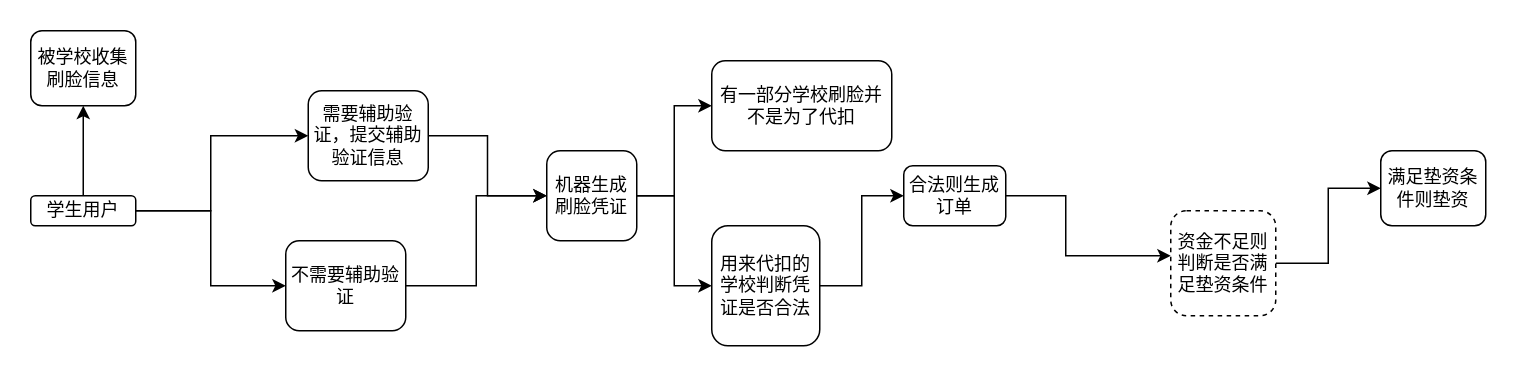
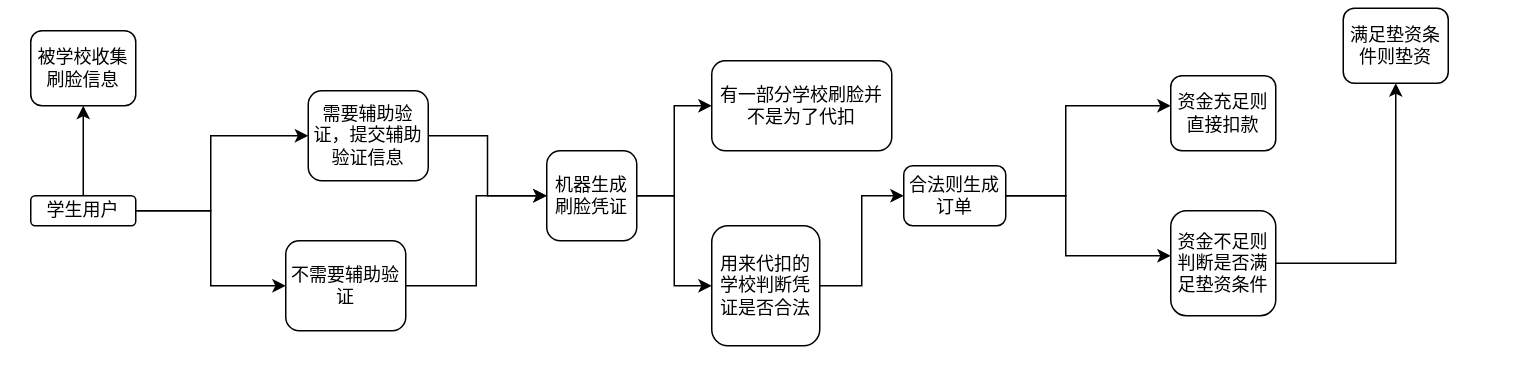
  <mxCell id="0" />
  <mxCell id="1" parent="0" />
  <mxCell id="2" value="学生用户" style="rounded=1;whiteSpace=wrap;html=1;" vertex="1" parent="1"><mxGeometry x="20" y="130" width="70" height="20" as="geometry" /></mxCell>
  <mxCell id="3" value="" style="endArrow=classic;html=1;rounded=0;exitX=0.5;exitY=0;exitDx=0;exitDy=0;entryX=0.5;entryY=1;entryDx=0;entryDy=0;" edge="1" parent="1" source="2" target="4"><mxGeometry width="50" height="50" relative="1" as="geometry"><mxPoint x="370" y="200" as="sourcePoint" /><mxPoint x="150" y="80" as="targetPoint" /><Array as="points" /></mxGeometry></mxCell>
  <mxCell id="4" value="被学校收集刷脸信息" style="rounded=1;whiteSpace=wrap;html=1;" vertex="1" parent="1"><mxGeometry x="20" y="20" width="70" height="50" as="geometry" /></mxCell>
  <mxCell id="5" value="" style="endArrow=classic;html=1;rounded=0;exitX=1;exitY=0.5;exitDx=0;exitDy=0;" edge="1" parent="1" source="2" target="10"><mxGeometry width="50" height="50" relative="1" as="geometry"><mxPoint x="370" y="200" as="sourcePoint" /><mxPoint x="200" y="90" as="targetPoint" /><Array as="points"><mxPoint x="140" y="140" /><mxPoint x="140" y="90" /></Array></mxGeometry></mxCell>
  <mxCell id="6" value="" style="endArrow=classic;html=1;rounded=0;" edge="1" parent="1" target="8"><mxGeometry width="50" height="50" relative="1" as="geometry"><mxPoint x="90" y="140" as="sourcePoint" /><mxPoint x="190" y="190" as="targetPoint" /><Array as="points"><mxPoint x="140" y="140" /><mxPoint x="140" y="190" /></Array></mxGeometry></mxCell>
  <mxCell id="7" style="edgeStyle=orthogonalEdgeStyle;rounded=0;orthogonalLoop=1;jettySize=auto;html=1;" edge="1" parent="1" source="8" target="13"><mxGeometry relative="1" as="geometry" /></mxCell>
  <mxCell id="8" value="不需要辅助验证" style="rounded=1;whiteSpace=wrap;html=1;" vertex="1" parent="1"><mxGeometry x="190" y="160" width="80" height="60" as="geometry" /></mxCell>
  <mxCell id="9" value="" style="edgeStyle=orthogonalEdgeStyle;rounded=0;orthogonalLoop=1;jettySize=auto;html=1;" edge="1" parent="1" source="10" target="13"><mxGeometry relative="1" as="geometry" /></mxCell>
  <mxCell id="10" value="需要辅助验证，提交辅助验证信息" style="rounded=1;whiteSpace=wrap;html=1;" vertex="1" parent="1"><mxGeometry x="205" y="60" width="80" height="60" as="geometry" /></mxCell>
  <mxCell id="11" value="" style="edgeStyle=orthogonalEdgeStyle;rounded=0;orthogonalLoop=1;jettySize=auto;html=1;" edge="1" parent="1" source="13" target="14"><mxGeometry relative="1" as="geometry" /></mxCell>
  <mxCell id="12" value="" style="edgeStyle=orthogonalEdgeStyle;rounded=0;orthogonalLoop=1;jettySize=auto;html=1;" edge="1" parent="1" source="13" target="16"><mxGeometry relative="1" as="geometry" /></mxCell>
  <mxCell id="13" value="机器生成刷脸凭证" style="whiteSpace=wrap;html=1;rounded=1;" vertex="1" parent="1"><mxGeometry x="364" y="100" width="60" height="60" as="geometry" /></mxCell>
  <mxCell id="14" value="有一部分学校刷脸并不是为了代扣" style="whiteSpace=wrap;html=1;rounded=1;" vertex="1" parent="1"><mxGeometry x="474" y="40" width="120" height="60" as="geometry" /></mxCell>
  <mxCell id="15" value="" style="edgeStyle=orthogonalEdgeStyle;rounded=0;orthogonalLoop=1;jettySize=auto;html=1;" edge="1" parent="1" source="16" target="19"><mxGeometry relative="1" as="geometry" /></mxCell>
  <mxCell id="16" value="用来代扣的学校判断凭证是否合法" style="whiteSpace=wrap;html=1;rounded=1;" vertex="1" parent="1"><mxGeometry x="474" y="150" width="72" height="80" as="geometry" /></mxCell>
+ <mxCell id="17" value="" style="edgeStyle=orthogonalEdgeStyle;rounded=0;orthogonalLoop=1;jettySize=auto;html=1;" edge="1" parent="1" source="19" target="20"><mxGeometry relative="1" as="geometry"><Array as="points"><mxPoint x="710" y="130" /><mxPoint x="710" y="70" /></Array></mxGeometry></mxCell>
  <mxCell id="18" value="" style="edgeStyle=orthogonalEdgeStyle;rounded=0;orthogonalLoop=1;jettySize=auto;html=1;" edge="1" parent="1" source="19" target="22"><mxGeometry relative="1" as="geometry"><Array as="points"><mxPoint x="710" y="130" /><mxPoint x="710" y="170" /></Array></mxGeometry></mxCell>
  <mxCell id="19" value="合法则生成订单" style="whiteSpace=wrap;html=1;rounded=1;" vertex="1" parent="1"><mxGeometry x="602" y="110" width="68" height="40" as="geometry" /></mxCell>
+ <mxCell id="20" value="资金充足则直接扣款" style="whiteSpace=wrap;html=1;rounded=1;" vertex="1" parent="1"><mxGeometry x="780" y="50" width="70" height="50" as="geometry" /></mxCell>
  <mxCell id="21" value="" style="edgeStyle=orthogonalEdgeStyle;rounded=0;orthogonalLoop=1;jettySize=auto;html=1;" edge="1" parent="1" source="22" target="23"><mxGeometry relative="1" as="geometry" /></mxCell>
- <mxCell id="22" value="资金不足则判断是否满足垫资条件" style="whiteSpace=wrap;html=1;rounded=1;dashed=1;" vertex="1" parent="1"><mxGeometry x="780" y="140" width="70" height="70" as="geometry" /></mxCell>
- <mxCell id="23" value="满足垫资条件则垫资" style="whiteSpace=wrap;html=1;rounded=1;" vertex="1" parent="1"><mxGeometry x="920" y="100" width="70" height="50" as="geometry" /></mxCell>
+ <mxCell id="22" value="资金不足则判断是否满足垫资条件" style="whiteSpace=wrap;html=1;rounded=1;" vertex="1" parent="1"><mxGeometry x="780" y="140" width="70" height="70" as="geometry" /></mxCell>
+ <mxCell id="23" value="满足垫资条件则垫资" style="whiteSpace=wrap;html=1;rounded=1;" vertex="1" parent="1"><mxGeometry x="895" y="5" width="70" height="50" as="geometry" /></mxCell>
